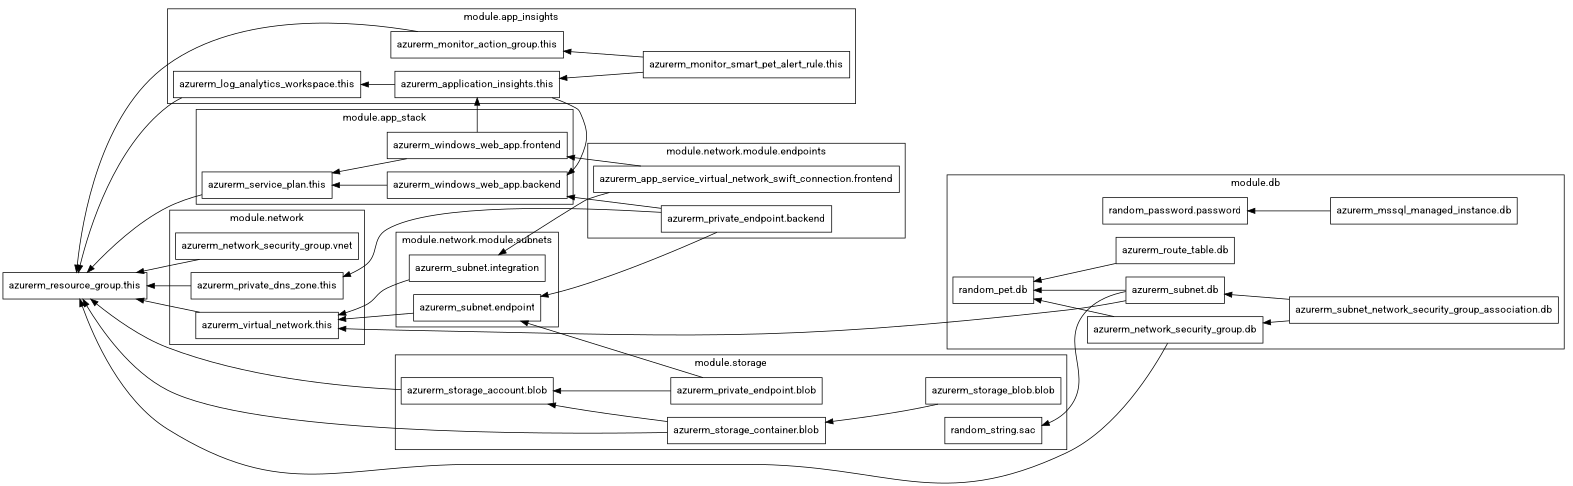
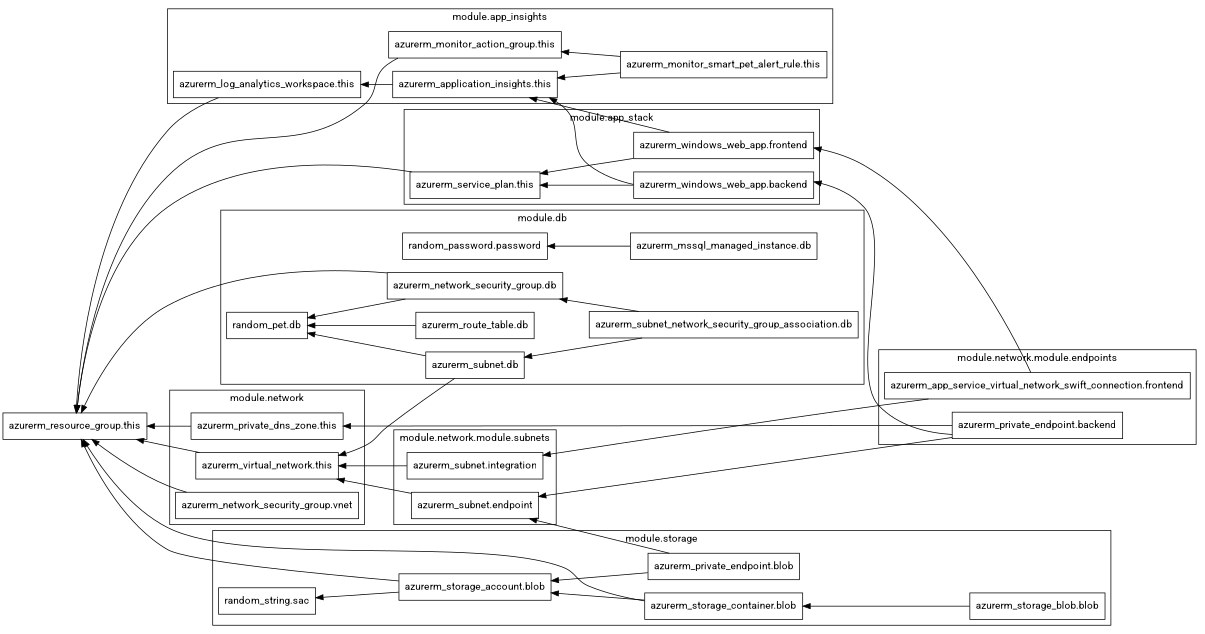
  digraph {
    fontname=Roboto
    rankdir=RL
    node [fontname=Roboto shape=rect]
    edge [fontname=Roboto]
    n1 [label="azurerm_service_plan.this"]
    n2 [label="azurerm_windows_web_app.backend"]
    n3 [label="azurerm_windows_web_app.frontend"]
    n4 [label="azurerm_application_insights.this"]
    n5 [label="azurerm_log_analytics_workspace.this"]
    n6 [label="azurerm_monitor_action_group.this"]
    n7 [label="azurerm_monitor_smart_pet_alert_rule.this"]
    n8 [label="azurerm_mssql_managed_instance.db"]
    n9 [label="azurerm_network_security_group.db"]
    n10 [label="azurerm_route_table.db"]
    n11 [label="azurerm_subnet.db"]
    n12 [label="azurerm_subnet_network_security_group_association.db"]
    n13 [label="random_password.password"]
    n14 [label="random_pet.db"]
    n15 [label="azurerm_network_security_group.vnet"]
    n16 [label="azurerm_private_dns_zone.this"]
    n17 [label="azurerm_virtual_network.this"]
    n18 [label="azurerm_app_service_virtual_network_swift_connection.frontend"]
    n19 [label="azurerm_private_endpoint.backend"]
    n20 [label="azurerm_subnet.endpoint"]
    n21 [label="azurerm_subnet.integration"]
    n22 [label="azurerm_private_endpoint.blob"]
    n23 [label="azurerm_storage_account.blob"]
    n24 [label="azurerm_storage_blob.blob"]
    n25 [label="azurerm_storage_container.blob"]
    n26 [label="random_string.sac"]
    n27 [label="azurerm_resource_group.this"]
    subgraph cluster_1 {
      label="module.app_stack"
      n1
      n2
      n3
    }
    subgraph cluster_2 {
      label="module.app_insights"
      n4
      n5
      n6
      n7
    }
    subgraph cluster_3 {
      label="module.db"
      n8
      n9
      n10
      n11
      n12
      n13
      n14
    }
    subgraph cluster_4 {
      label="module.network"
      n15
      n16
      n17
    }
    subgraph cluster_5 {
      label="module.network.module.endpoints"
      n18
      n19
    }
    subgraph cluster_6 {
      label="module.network.module.subnets"
      n20
      n21
    }
    subgraph cluster_7 {
      label="module.storage"
      n22
      n23
      n24
      n25
      n26
    }
    n1 -> n27
    n2 -> n1
-   n4 -> n2
+   n2 -> n4
    n3 -> n1
    n3 -> n4
    n4 -> n5
    n5 -> n27
    n6 -> n27
    n7 -> n4
    n7 -> n6
    n8 -> n13
    n9 -> n14
    n9 -> n27
    n10 -> n14
    n11 -> n14
    n11 -> n17
    n12 -> n9
    n12 -> n11
    n15 -> n27
    n16 -> n27
    n17 -> n27
    n18 -> n3
    n18 -> n21
    n19 -> n2
    n19 -> n16
    n19 -> n20
    n20 -> n17
    n21 -> n17
    n22 -> n20
    n22 -> n23
-   n11 -> n26
+   n23 -> n26
    n23 -> n27
    n24 -> n25
    n25 -> n23
    n25 -> n27
  }
